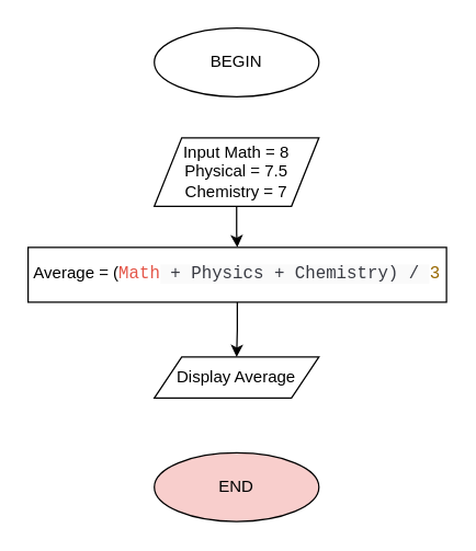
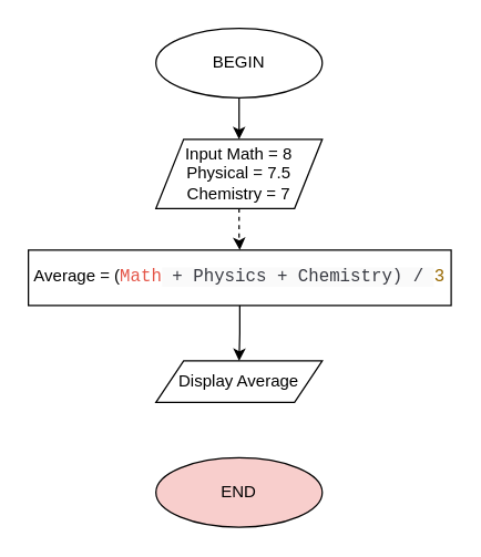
  <mxCell id="0" />
  <mxCell id="1" parent="0" />
+ <mxCell id="2" style="edgeStyle=orthogonalEdgeStyle;rounded=0;orthogonalLoop=1;jettySize=auto;html=1;entryX=0.5;entryY=0;entryDx=0;entryDy=0;" edge="1" parent="1" source="3" target="6"><mxGeometry relative="1" as="geometry" /></mxCell>
  <mxCell id="3" value="BEGIN" style="ellipse;whiteSpace=wrap;html=1;" vertex="1" parent="1"><mxGeometry x="112" y="20" width="120" height="50" as="geometry" /></mxCell>
  <mxCell id="4" value="END" style="ellipse;whiteSpace=wrap;html=1;fillColor=#f8cecc;" vertex="1" parent="1"><mxGeometry x="112" y="330" width="120" height="50" as="geometry" /></mxCell>
- <mxCell id="5" style="edgeStyle=orthogonalEdgeStyle;rounded=0;orthogonalLoop=1;jettySize=auto;html=1;entryX=0.5;entryY=0;entryDx=0;entryDy=0;" edge="1" parent="1" source="6" target="8"><mxGeometry relative="1" as="geometry" /></mxCell>
+ <mxCell id="5" style="edgeStyle=orthogonalEdgeStyle;rounded=0;orthogonalLoop=1;jettySize=auto;html=1;entryX=0.5;entryY=0;entryDx=0;entryDy=0;dashed=1;" edge="1" parent="1" source="6" target="8"><mxGeometry relative="1" as="geometry" /></mxCell>
  <mxCell id="6" value="Input Math = 8&lt;br&gt;Physical = 7.5&lt;br&gt;Chemistry = 7" style="shape=parallelogram;perimeter=parallelogramPerimeter;whiteSpace=wrap;html=1;fixedSize=1;" vertex="1" parent="1"><mxGeometry x="112" y="100" width="120" height="50" as="geometry" /></mxCell>
  <mxCell id="7" style="edgeStyle=orthogonalEdgeStyle;rounded=0;orthogonalLoop=1;jettySize=auto;html=1;entryX=0.5;entryY=0;entryDx=0;entryDy=0;" edge="1" parent="1" source="8" target="9"><mxGeometry relative="1" as="geometry" /></mxCell>
  <mxCell id="8" value="Average = (&lt;span style=&quot;box-sizing: border-box; color: rgb(228, 86, 73); font-family: SFMono-Regular, Menlo, Monaco, Consolas, &amp;quot;Liberation Mono&amp;quot;, &amp;quot;Courier New&amp;quot;, monospace; font-size: 12.6px; text-align: left;&quot; class=&quot;hljs-name&quot;&gt;Math&lt;/span&gt;&lt;span style=&quot;color: rgb(56, 58, 66); font-family: SFMono-Regular, Menlo, Monaco, Consolas, &amp;quot;Liberation Mono&amp;quot;, &amp;quot;Courier New&amp;quot;, monospace; font-size: 12.6px; text-align: left; background-color: rgb(250, 250, 250);&quot;&gt; + Physics + Chemistry) / &lt;/span&gt;&lt;span style=&quot;box-sizing: border-box; color: rgb(152, 104, 1); font-family: SFMono-Regular, Menlo, Monaco, Consolas, &amp;quot;Liberation Mono&amp;quot;, &amp;quot;Courier New&amp;quot;, monospace; font-size: 12.6px; text-align: left;&quot; class=&quot;hljs-number&quot;&gt;3&lt;/span&gt;" style="whiteSpace=wrap;html=1;" vertex="1" parent="1"><mxGeometry x="20" y="180" width="305" height="40" as="geometry" /></mxCell>
  <mxCell id="9" value="Display Average" style="shape=parallelogram;perimeter=parallelogramPerimeter;whiteSpace=wrap;html=1;fixedSize=1;" vertex="1" parent="1"><mxGeometry x="112" y="260" width="120" height="30" as="geometry" /></mxCell>
